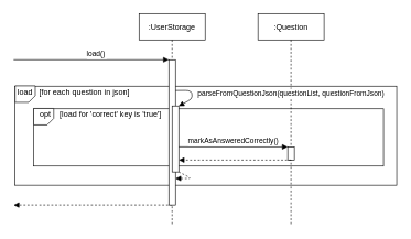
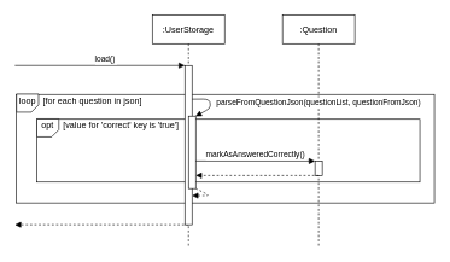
  <mxCell id="0" />
  <mxCell id="1" parent="0" />
  <mxCell id="2" value="" style="rounded=0;whiteSpace=wrap;html=1;" parent="1" vertex="1"><mxGeometry x="22" y="130" width="578" height="150" as="geometry" /></mxCell>
  <mxCell id="3" value="" style="shape=card;whiteSpace=wrap;html=1;rotation=90;direction=south;size=10;" parent="1" vertex="1"><mxGeometry x="25" y="126.75" width="25" height="30.5" as="geometry" /></mxCell>
- <mxCell id="4" value="load&amp;nbsp; &amp;nbsp;[for each question in json]" style="text;html=1;strokeColor=none;fillColor=none;align=center;verticalAlign=middle;whiteSpace=wrap;rounded=0;" parent="1" vertex="1"><mxGeometry x="20" y="130" width="182" height="20" as="geometry" /></mxCell>
+ <mxCell id="4" value="loop&amp;nbsp; &amp;nbsp;[for each question in json]" style="text;html=1;strokeColor=none;fillColor=none;align=center;verticalAlign=middle;whiteSpace=wrap;rounded=0;" parent="1" vertex="1"><mxGeometry x="20" y="130" width="182" height="20" as="geometry" /></mxCell>
  <mxCell id="5" value="" style="verticalAlign=bottom;endArrow=block;dashed=1;endSize=6;exitX=0.5;exitY=1;shadow=0;strokeWidth=1;exitDx=0;exitDy=0;exitPerimeter=0;endFill=1;" parent="1" edge="1"><mxGeometry relative="1" as="geometry"><mxPoint x="20" y="310" as="targetPoint" /><mxPoint x="260" y="310" as="sourcePoint" /></mxGeometry></mxCell>
  <mxCell id="6" value="" style="rounded=0;whiteSpace=wrap;html=1;" vertex="1" parent="1"><mxGeometry x="50" y="164.25" width="530" height="86.75" as="geometry" /></mxCell>
  <mxCell id="7" value="" style="shape=card;whiteSpace=wrap;html=1;rotation=90;direction=south;size=10;" vertex="1" parent="1"><mxGeometry x="53" y="161" width="25" height="30.5" as="geometry" /></mxCell>
- <mxCell id="8" value="opt&amp;nbsp; &amp;nbsp; [load for 'correct' key is 'true']" style="text;html=1;strokeColor=none;fillColor=none;align=center;verticalAlign=middle;whiteSpace=wrap;rounded=0;" vertex="1" parent="1"><mxGeometry x="53" y="164.25" width="198" height="16.75" as="geometry" /></mxCell>
+ <mxCell id="8" value="opt&amp;nbsp; &amp;nbsp; [value for 'correct' key is 'true']" style="text;html=1;strokeColor=none;fillColor=none;align=center;verticalAlign=middle;whiteSpace=wrap;rounded=0;" vertex="1" parent="1"><mxGeometry x="53" y="164.25" width="198" height="16.75" as="geometry" /></mxCell>
  <mxCell id="9" value=":Question" style="shape=umlLifeline;perimeter=lifelinePerimeter;container=1;collapsible=0;recursiveResize=0;rounded=0;shadow=0;strokeWidth=1;" parent="1" vertex="1"><mxGeometry x="390" y="20" width="100" height="320" as="geometry" /></mxCell>
  <mxCell id="10" value="" style="points=[];perimeter=orthogonalPerimeter;rounded=0;shadow=0;strokeWidth=1;" parent="9" vertex="1"><mxGeometry x="45" y="202" width="10" height="20" as="geometry" /></mxCell>
  <mxCell id="11" value=":UserStorage" style="shape=umlLifeline;perimeter=lifelinePerimeter;container=1;collapsible=0;recursiveResize=0;rounded=0;shadow=0;strokeWidth=1;" parent="1" vertex="1"><mxGeometry x="210" y="20" width="100" height="320" as="geometry" /></mxCell>
  <mxCell id="12" value="" style="points=[];perimeter=orthogonalPerimeter;rounded=0;shadow=0;strokeWidth=1;" parent="11" vertex="1"><mxGeometry x="45" y="70" width="10" height="220" as="geometry" /></mxCell>
  <mxCell id="13" value="load()" style="verticalAlign=bottom;startArrow=none;endArrow=block;startSize=8;shadow=0;strokeWidth=1;startFill=0;" parent="11" target="12" edge="1"><mxGeometry x="0.067" relative="1" as="geometry"><mxPoint x="-190" y="70" as="sourcePoint" /><mxPoint as="offset" /></mxGeometry></mxCell>
  <mxCell id="14" value="" style="points=[];perimeter=orthogonalPerimeter;rounded=0;shadow=0;strokeWidth=1;" parent="11" vertex="1"><mxGeometry x="50" y="140" width="10" height="100" as="geometry" /></mxCell>
  <mxCell id="15" value="parseFromQuestionJson(questionList, questionFromJson)" style="verticalAlign=bottom;endArrow=block;shadow=0;strokeWidth=1;exitX=1;exitY=0.038;exitDx=0;exitDy=0;exitPerimeter=0;entryX=0.98;entryY=0.013;entryDx=0;entryDy=0;entryPerimeter=0;" parent="1" edge="1"><mxGeometry x="0.247" y="150" relative="1" as="geometry"><mxPoint x="265" y="136.56" as="sourcePoint" /><mxPoint x="269.8" y="160.25" as="targetPoint" /><Array as="points"><mxPoint x="290" y="136.34" /><mxPoint x="290" y="149.34" /></Array><mxPoint x="79" y="-132" as="offset" /></mxGeometry></mxCell>
  <mxCell id="16" value="markAsAnsweredCorrectly()" style="verticalAlign=bottom;endArrow=block;shadow=0;strokeWidth=1;" parent="1" target="10" edge="1" source="14"><mxGeometry relative="1" as="geometry"><mxPoint x="270" y="190" as="sourcePoint" /><mxPoint x="450" y="190" as="targetPoint" /><Array as="points" /></mxGeometry></mxCell>
  <mxCell id="17" value="" style="verticalAlign=bottom;endArrow=block;shadow=0;strokeWidth=1;exitX=1;exitY=0.038;exitDx=0;exitDy=0;exitPerimeter=0;dashed=1;" parent="1" edge="1"><mxGeometry x="-0.058" y="10" relative="1" as="geometry"><mxPoint x="270" y="260" as="sourcePoint" /><mxPoint x="265" y="269.78" as="targetPoint" /><Array as="points"><mxPoint x="290" y="269.78" /><mxPoint x="280" y="269.78" /></Array><mxPoint x="10" y="-10" as="offset" /></mxGeometry></mxCell>
  <mxCell id="18" value="" style="verticalAlign=bottom;endArrow=block;dashed=1;endSize=6;shadow=0;strokeWidth=1;endFill=1;" edge="1" parent="1"><mxGeometry relative="1" as="geometry"><mxPoint x="270" y="242" as="targetPoint" /><mxPoint x="440" y="242" as="sourcePoint" /><Array as="points" /></mxGeometry></mxCell>
